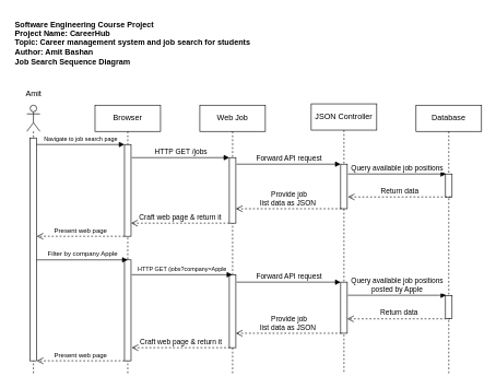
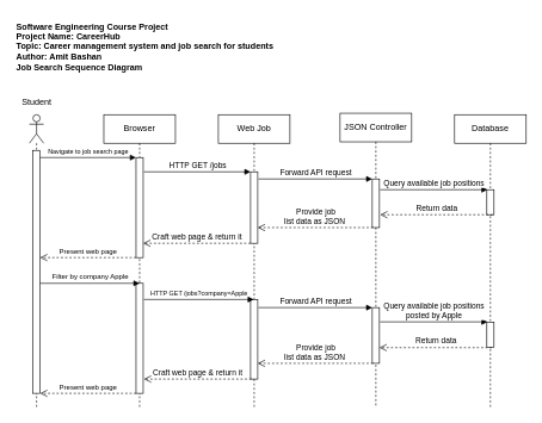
  <mxCell id="0" />
  <mxCell id="1" parent="0" />
  <mxCell id="2" value="&lt;b&gt;Software Engineering Course Project&lt;/b&gt;&lt;div&gt;&lt;b&gt;Project Name: CareerHub&lt;/b&gt;&lt;/div&gt;&lt;div&gt;&lt;b&gt;Topic: Career management system and job search for students&lt;/b&gt;&lt;/div&gt;&lt;div&gt;&lt;b&gt;Author: Amit Bashan&lt;/b&gt;&lt;/div&gt;&lt;div&gt;&lt;b&gt;Job Search Sequence Diagram&lt;/b&gt;&lt;/div&gt;" style="text;html=1;align=left;verticalAlign=middle;resizable=0;points=[];autosize=1;strokeColor=none;fillColor=none;" parent="1" vertex="1"><mxGeometry x="20" y="20" width="380" height="90" as="geometry" /></mxCell>
  <mxCell id="3" value="" style="shape=umlLifeline;perimeter=lifelinePerimeter;whiteSpace=wrap;html=1;container=1;dropTarget=0;collapsible=0;recursiveResize=0;outlineConnect=0;portConstraint=eastwest;newEdgeStyle={&quot;curved&quot;:0,&quot;rounded&quot;:0};participant=umlActor;" parent="1" vertex="1"><mxGeometry x="40" y="160" width="20" height="410" as="geometry" /></mxCell>
  <mxCell id="4" value="" style="html=1;points=[[0,0,0,0,5],[0,1,0,0,-5],[1,0,0,0,5],[1,1,0,0,-5]];perimeter=orthogonalPerimeter;outlineConnect=0;targetShapes=umlLifeline;portConstraint=eastwest;newEdgeStyle={&quot;curved&quot;:0,&quot;rounded&quot;:0};" parent="3" vertex="1"><mxGeometry x="5" y="50" width="10" height="340" as="geometry" /></mxCell>
- <mxCell id="5" value="Amit" style="text;html=1;align=center;verticalAlign=middle;resizable=0;points=[];autosize=1;strokeColor=none;fillColor=none;" parent="1" vertex="1"><mxGeometry x="20" y="128" width="60" height="30" as="geometry" /></mxCell>
+ <mxCell id="5" value="Student" style="text;html=1;align=center;verticalAlign=middle;resizable=0;points=[];autosize=1;strokeColor=none;fillColor=none;" parent="1" vertex="1"><mxGeometry x="20" y="128" width="60" height="30" as="geometry" /></mxCell>
  <mxCell id="6" value="Browser" style="shape=umlLifeline;perimeter=lifelinePerimeter;whiteSpace=wrap;html=1;container=1;dropTarget=0;collapsible=0;recursiveResize=0;outlineConnect=0;portConstraint=eastwest;newEdgeStyle={&quot;curved&quot;:0,&quot;rounded&quot;:0};" parent="1" vertex="1"><mxGeometry x="144" y="160" width="100" height="410" as="geometry" /></mxCell>
  <mxCell id="7" value="" style="html=1;points=[[0,0,0,0,5],[0,1,0,0,-5],[1,0,0,0,5],[1,1,0,0,-5]];perimeter=orthogonalPerimeter;outlineConnect=0;targetShapes=umlLifeline;portConstraint=eastwest;newEdgeStyle={&quot;curved&quot;:0,&quot;rounded&quot;:0};" parent="6" vertex="1"><mxGeometry x="45" y="60" width="10" height="140" as="geometry" /></mxCell>
  <mxCell id="8" value="" style="html=1;points=[[0,0,0,0,5],[0,1,0,0,-5],[1,0,0,0,5],[1,1,0,0,-5]];perimeter=orthogonalPerimeter;outlineConnect=0;targetShapes=umlLifeline;portConstraint=eastwest;newEdgeStyle={&quot;curved&quot;:0,&quot;rounded&quot;:0};" vertex="1" parent="6"><mxGeometry x="45" y="236" width="10" height="154" as="geometry" /></mxCell>
  <mxCell id="9" value="Web Job" style="shape=umlLifeline;perimeter=lifelinePerimeter;whiteSpace=wrap;html=1;container=1;dropTarget=0;collapsible=0;recursiveResize=0;outlineConnect=0;portConstraint=eastwest;newEdgeStyle={&quot;curved&quot;:0,&quot;rounded&quot;:0};" parent="1" vertex="1"><mxGeometry x="304" y="160" width="100" height="410" as="geometry" /></mxCell>
  <mxCell id="10" value="" style="html=1;points=[[0,0,0,0,5],[0,1,0,0,-5],[1,0,0,0,5],[1,1,0,0,-5]];perimeter=orthogonalPerimeter;outlineConnect=0;targetShapes=umlLifeline;portConstraint=eastwest;newEdgeStyle={&quot;curved&quot;:0,&quot;rounded&quot;:0};" parent="9" vertex="1"><mxGeometry x="45" y="80" width="10" height="100" as="geometry" /></mxCell>
  <mxCell id="11" value="" style="html=1;points=[[0,0,0,0,5],[0,1,0,0,-5],[1,0,0,0,5],[1,1,0,0,-5]];perimeter=orthogonalPerimeter;outlineConnect=0;targetShapes=umlLifeline;portConstraint=eastwest;newEdgeStyle={&quot;curved&quot;:0,&quot;rounded&quot;:0};" vertex="1" parent="9"><mxGeometry x="45" y="259" width="10" height="111" as="geometry" /></mxCell>
  <mxCell id="12" value="Database" style="shape=umlLifeline;perimeter=lifelinePerimeter;whiteSpace=wrap;html=1;container=1;dropTarget=0;collapsible=0;recursiveResize=0;outlineConnect=0;portConstraint=eastwest;newEdgeStyle={&quot;curved&quot;:0,&quot;rounded&quot;:0};" parent="1" vertex="1"><mxGeometry x="634" y="160" width="100" height="410" as="geometry" /></mxCell>
  <mxCell id="13" value="" style="html=1;points=[[0,0,0,0,5],[0,1,0,0,-5],[1,0,0,0,5],[1,1,0,0,-5]];perimeter=orthogonalPerimeter;outlineConnect=0;targetShapes=umlLifeline;portConstraint=eastwest;newEdgeStyle={&quot;curved&quot;:0,&quot;rounded&quot;:0};" vertex="1" parent="12"><mxGeometry x="45" y="105" width="10" height="35" as="geometry" /></mxCell>
  <mxCell id="14" value="" style="html=1;points=[[0,0,0,0,5],[0,1,0,0,-5],[1,0,0,0,5],[1,1,0,0,-5]];perimeter=orthogonalPerimeter;outlineConnect=0;targetShapes=umlLifeline;portConstraint=eastwest;newEdgeStyle={&quot;curved&quot;:0,&quot;rounded&quot;:0};" vertex="1" parent="12"><mxGeometry x="45" y="290.5" width="10" height="35" as="geometry" /></mxCell>
  <mxCell id="15" value="JSON Controller" style="shape=umlLifeline;perimeter=lifelinePerimeter;whiteSpace=wrap;html=1;container=1;dropTarget=0;collapsible=0;recursiveResize=0;outlineConnect=0;portConstraint=eastwest;newEdgeStyle={&quot;curved&quot;:0,&quot;rounded&quot;:0};" parent="1" vertex="1"><mxGeometry x="474" y="158" width="100" height="412" as="geometry" /></mxCell>
  <mxCell id="16" value="" style="html=1;points=[[0,0,0,0,5],[0,1,0,0,-5],[1,0,0,0,5],[1,1,0,0,-5]];perimeter=orthogonalPerimeter;outlineConnect=0;targetShapes=umlLifeline;portConstraint=eastwest;newEdgeStyle={&quot;curved&quot;:0,&quot;rounded&quot;:0};" vertex="1" parent="15"><mxGeometry x="45" y="92" width="10" height="68" as="geometry" /></mxCell>
  <mxCell id="17" value="" style="html=1;points=[[0,0,0,0,5],[0,1,0,0,-5],[1,0,0,0,5],[1,1,0,0,-5]];perimeter=orthogonalPerimeter;outlineConnect=0;targetShapes=umlLifeline;portConstraint=eastwest;newEdgeStyle={&quot;curved&quot;:0,&quot;rounded&quot;:0};" vertex="1" parent="15"><mxGeometry x="45" y="272" width="10" height="78" as="geometry" /></mxCell>
  <mxCell id="18" value="&lt;span&gt;&lt;font style=&quot;font-size: 9px;&quot;&gt;Navigate to job search page&lt;/font&gt;&lt;/span&gt;" style="html=1;verticalAlign=bottom;endArrow=block;curved=0;rounded=0;fontSize=10;" parent="1" target="7" edge="1"><mxGeometry x="0.005" width="80" relative="1" as="geometry"><mxPoint x="55" y="220" as="sourcePoint" /><mxPoint x="175" y="220" as="targetPoint" /><mxPoint as="offset" /></mxGeometry></mxCell>
  <mxCell id="19" value="HTTP GET /jobs" style="html=1;verticalAlign=bottom;endArrow=block;curved=0;rounded=0;" parent="1" edge="1" target="10"><mxGeometry width="80" relative="1" as="geometry"><mxPoint x="200" y="240" as="sourcePoint" /><mxPoint x="280" y="240" as="targetPoint" /></mxGeometry></mxCell>
  <mxCell id="20" value="Forward API request" style="html=1;verticalAlign=bottom;endArrow=block;curved=0;rounded=0;" edge="1" parent="1" target="16"><mxGeometry width="80" relative="1" as="geometry"><mxPoint x="360" y="250" as="sourcePoint" /><mxPoint x="440" y="250" as="targetPoint" /></mxGeometry></mxCell>
  <mxCell id="21" value="Provide job&lt;div&gt;list data as JSON&amp;nbsp;&lt;/div&gt;" style="html=1;verticalAlign=bottom;endArrow=open;dashed=1;endSize=8;curved=0;rounded=0;" edge="1" parent="1"><mxGeometry x="-0.001" relative="1" as="geometry"><mxPoint x="520" y="318" as="sourcePoint" /><mxPoint x="359" y="318" as="targetPoint" /><mxPoint as="offset" /></mxGeometry></mxCell>
  <mxCell id="22" value="Craft web page &amp;amp; return it" style="html=1;verticalAlign=bottom;endArrow=open;dashed=1;endSize=8;curved=0;rounded=0;" edge="1" parent="1"><mxGeometry x="0.002" relative="1" as="geometry"><mxPoint x="349" y="340" as="sourcePoint" /><mxPoint x="199" y="340" as="targetPoint" /><mxPoint as="offset" /></mxGeometry></mxCell>
  <mxCell id="23" value="&lt;font style=&quot;font-size: 10px;&quot;&gt;Present web page&lt;/font&gt;" style="html=1;verticalAlign=bottom;endArrow=open;dashed=1;endSize=8;curved=0;rounded=0;" edge="1" parent="1"><mxGeometry x="0.0" relative="1" as="geometry"><mxPoint x="189" y="360" as="sourcePoint" /><mxPoint x="55" y="360" as="targetPoint" /><mxPoint as="offset" /></mxGeometry></mxCell>
  <mxCell id="24" value="Query available job positions" style="html=1;verticalAlign=bottom;endArrow=block;curved=0;rounded=0;" edge="1" parent="1"><mxGeometry x="-0.001" width="80" relative="1" as="geometry"><mxPoint x="530" y="265" as="sourcePoint" /><mxPoint x="680" y="265" as="targetPoint" /><mxPoint as="offset" /></mxGeometry></mxCell>
  <mxCell id="25" value="Return data" style="html=1;verticalAlign=bottom;endArrow=open;dashed=1;endSize=8;curved=0;rounded=0;" edge="1" parent="1"><mxGeometry x="-0.001" relative="1" as="geometry"><mxPoint x="687" y="300" as="sourcePoint" /><mxPoint x="530" y="300" as="targetPoint" /><mxPoint as="offset" /></mxGeometry></mxCell>
  <mxCell id="26" value="&lt;font size=&quot;1&quot;&gt;Filter by company Apple&lt;/font&gt;" style="html=1;verticalAlign=bottom;endArrow=block;curved=0;rounded=0;fontSize=10;" edge="1" parent="1"><mxGeometry x="0.007" width="80" relative="1" as="geometry"><mxPoint x="55" y="396" as="sourcePoint" /><mxPoint x="194" y="396" as="targetPoint" /><mxPoint as="offset" /></mxGeometry></mxCell>
  <mxCell id="27" value="HTTP GET /jobs?company=Apple" style="html=1;verticalAlign=bottom;endArrow=block;curved=0;rounded=0;fontSize=9;" edge="1" parent="1" target="9"><mxGeometry x="0.002" width="80" relative="1" as="geometry"><mxPoint x="200" y="418.63" as="sourcePoint" /><mxPoint x="350" y="419" as="targetPoint" /><mxPoint as="offset" /></mxGeometry></mxCell>
  <mxCell id="28" value="Forward API request" style="html=1;verticalAlign=bottom;endArrow=block;curved=0;rounded=0;" edge="1" parent="1"><mxGeometry width="80" relative="1" as="geometry"><mxPoint x="360" y="430" as="sourcePoint" /><mxPoint x="519" y="430" as="targetPoint" /></mxGeometry></mxCell>
  <mxCell id="29" value="Query available job positions&lt;div&gt;posted by Apple&lt;/div&gt;" style="html=1;verticalAlign=bottom;endArrow=block;curved=0;rounded=0;" edge="1" parent="1"><mxGeometry x="-0.001" width="80" relative="1" as="geometry"><mxPoint x="530" y="450" as="sourcePoint" /><mxPoint x="680" y="450" as="targetPoint" /><mxPoint as="offset" /></mxGeometry></mxCell>
  <mxCell id="30" value="Return data" style="html=1;verticalAlign=bottom;endArrow=open;dashed=1;endSize=8;curved=0;rounded=0;" edge="1" parent="1"><mxGeometry x="-0.001" relative="1" as="geometry"><mxPoint x="686" y="486" as="sourcePoint" /><mxPoint x="529" y="486" as="targetPoint" /><mxPoint as="offset" /></mxGeometry></mxCell>
  <mxCell id="31" value="Provide job&lt;div&gt;list data as JSON&amp;nbsp;&lt;/div&gt;" style="html=1;verticalAlign=bottom;endArrow=open;dashed=1;endSize=8;curved=0;rounded=0;" edge="1" parent="1"><mxGeometry x="-0.001" relative="1" as="geometry"><mxPoint x="520" y="508" as="sourcePoint" /><mxPoint x="359" y="508" as="targetPoint" /><mxPoint as="offset" /></mxGeometry></mxCell>
  <mxCell id="32" value="Craft web page &amp;amp; return it" style="html=1;verticalAlign=bottom;endArrow=open;dashed=1;endSize=8;curved=0;rounded=0;" edge="1" parent="1"><mxGeometry x="0.002" relative="1" as="geometry"><mxPoint x="350" y="530" as="sourcePoint" /><mxPoint x="200" y="530" as="targetPoint" /><mxPoint as="offset" /></mxGeometry></mxCell>
  <mxCell id="33" value="&lt;font style=&quot;font-size: 10px;&quot;&gt;Present web page&lt;/font&gt;" style="html=1;verticalAlign=bottom;endArrow=open;dashed=1;endSize=8;curved=0;rounded=0;" edge="1" parent="1"><mxGeometry x="0.0" relative="1" as="geometry"><mxPoint x="189" y="550" as="sourcePoint" /><mxPoint x="55" y="550" as="targetPoint" /><mxPoint as="offset" /></mxGeometry></mxCell>
